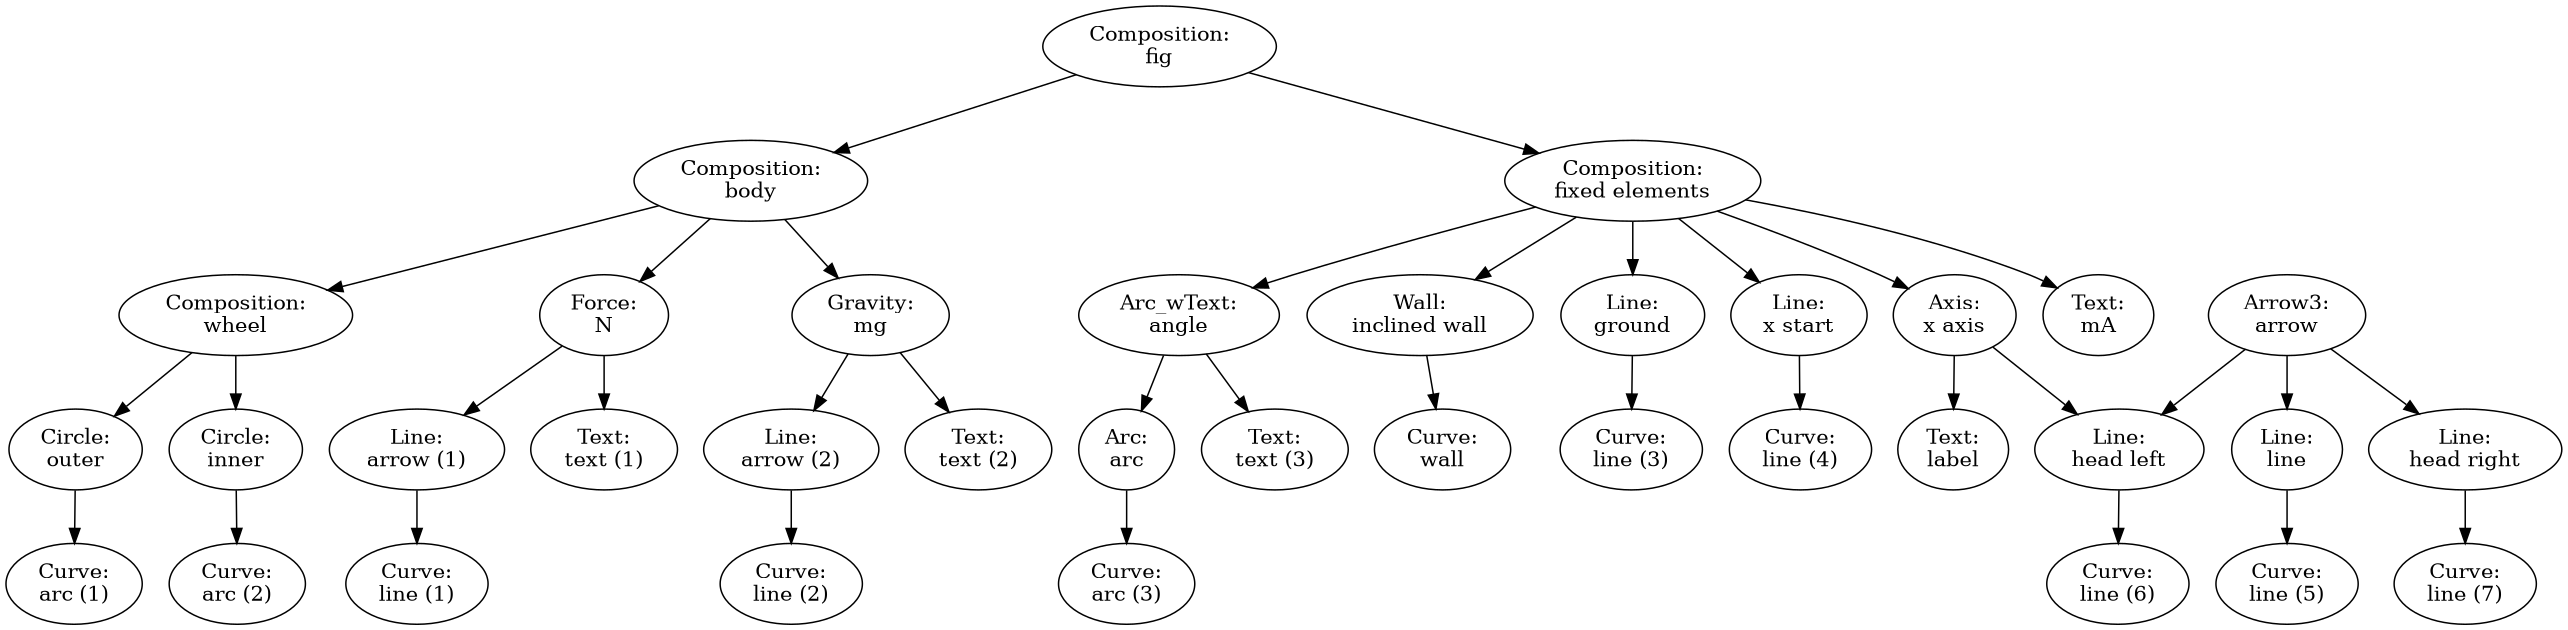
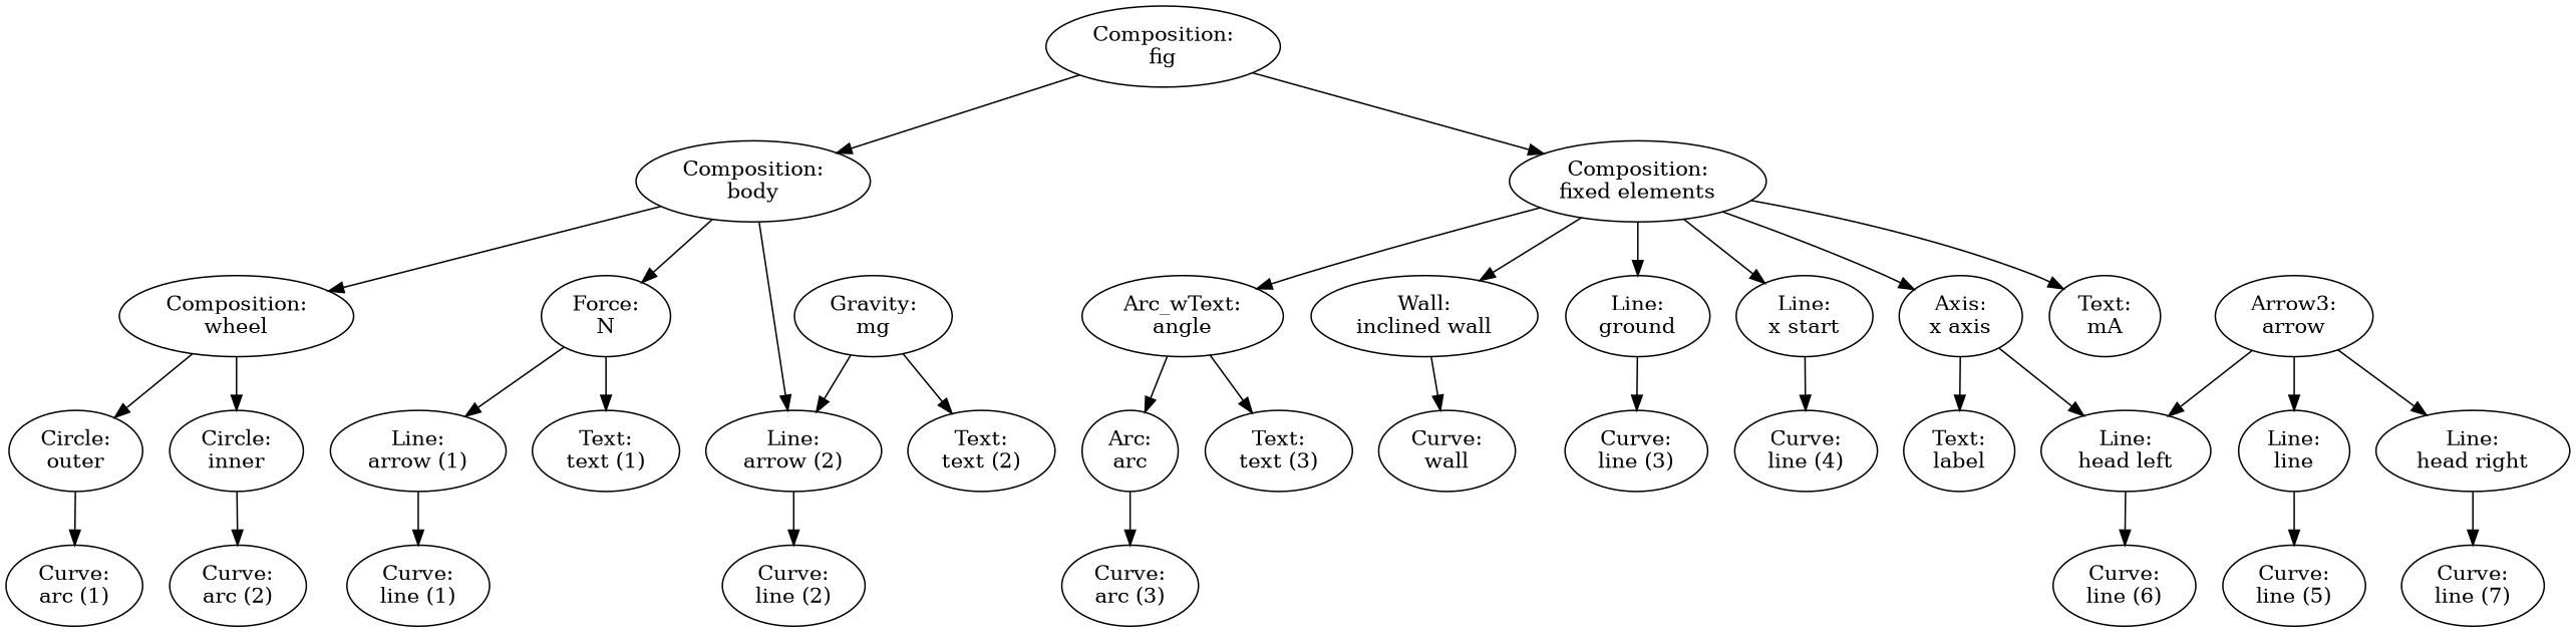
  digraph {
    "Composition:\nfig"
    "Composition:\nbody"
    "Composition:\nfixed elements"
    "Composition:\nwheel"
    "Force:\nN"
    "Gravity:\nmg"
    "Arc_wText:\nangle"
    "Wall:\ninclined wall"
    "Line:\nground"
    "Line:\nx start"
    "Axis:\nx axis"
    "Text:\nmA"
    "Circle:\nouter"
    "Circle:\ninner"
    "Line:\narrow (1)"
    "Text:\ntext (1)"
    "Line:\narrow (2)"
    "Text:\ntext (2)"
    "Curve:\narc (1)"
    "Curve:\narc (2)"
    "Curve:\nline (1)"
    "Curve:\nline (2)"
    "Arc:\narc"
    "Text:\ntext (3)"
    "Curve:\nwall"
    "Curve:\nline (3)"
    "Curve:\nline (4)"
    "Text:\nlabel"
    "Line:\nhead left"
    "Curve:\narc (3)"
    "Arrow3:\narrow"
    "Line:\nline"
    "Line:\nhead right"
    "Curve:\nline (5)"
    "Curve:\nline (6)"
    "Curve:\nline (7)"
    "Composition:\nfig" -> "Composition:\nbody"
    "Composition:\nfig" -> "Composition:\nfixed elements"
    "Composition:\nbody" -> "Composition:\nwheel"
    "Composition:\nbody" -> "Force:\nN"
-   "Composition:\nbody" -> "Gravity:\nmg"
+   "Composition:\nbody" -> "Line:\narrow (2)"
    "Composition:\nfixed elements" -> "Arc_wText:\nangle"
    "Composition:\nfixed elements" -> "Wall:\ninclined wall"
    "Composition:\nfixed elements" -> "Line:\nground"
    "Composition:\nfixed elements" -> "Line:\nx start"
    "Composition:\nfixed elements" -> "Axis:\nx axis"
    "Composition:\nfixed elements" -> "Text:\nmA"
    "Composition:\nwheel" -> "Circle:\nouter"
    "Composition:\nwheel" -> "Circle:\ninner"
    "Force:\nN" -> "Line:\narrow (1)"
    "Force:\nN" -> "Text:\ntext (1)"
    "Gravity:\nmg" -> "Line:\narrow (2)"
    "Gravity:\nmg" -> "Text:\ntext (2)"
    "Arc_wText:\nangle" -> "Arc:\narc"
    "Arc_wText:\nangle" -> "Text:\ntext (3)"
    "Wall:\ninclined wall" -> "Curve:\nwall"
    "Line:\nground" -> "Curve:\nline (3)"
    "Line:\nx start" -> "Curve:\nline (4)"
    "Axis:\nx axis" -> "Text:\nlabel"
    "Axis:\nx axis" -> "Line:\nhead left"
    "Circle:\nouter" -> "Curve:\narc (1)"
    "Circle:\ninner" -> "Curve:\narc (2)"
    "Line:\narrow (1)" -> "Curve:\nline (1)"
    "Line:\narrow (2)" -> "Curve:\nline (2)"
    "Arc:\narc" -> "Curve:\narc (3)"
    "Line:\nhead left" -> "Curve:\nline (6)"
    "Arrow3:\narrow" -> "Line:\nhead left"
    "Arrow3:\narrow" -> "Line:\nline"
    "Arrow3:\narrow" -> "Line:\nhead right"
    "Line:\nline" -> "Curve:\nline (5)"
    "Line:\nhead right" -> "Curve:\nline (7)"
  }
